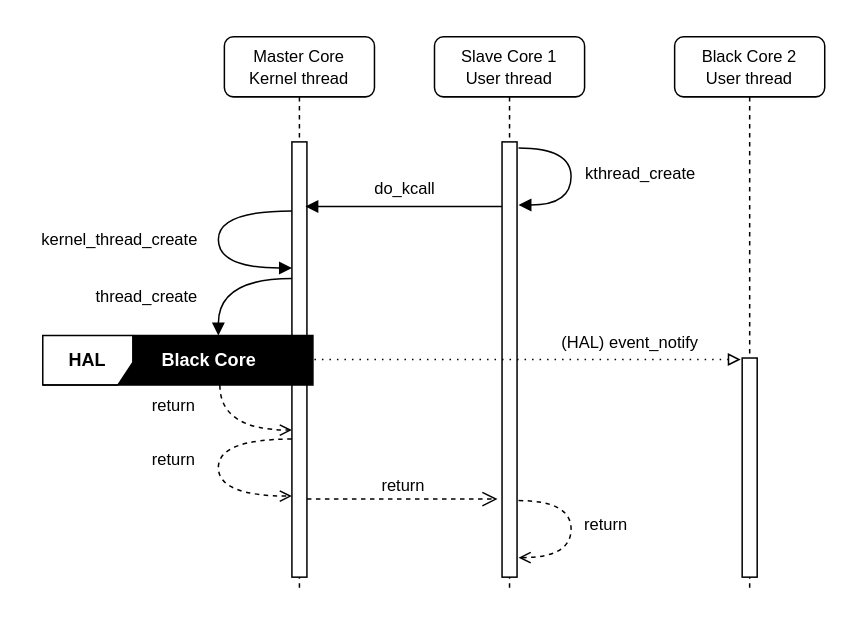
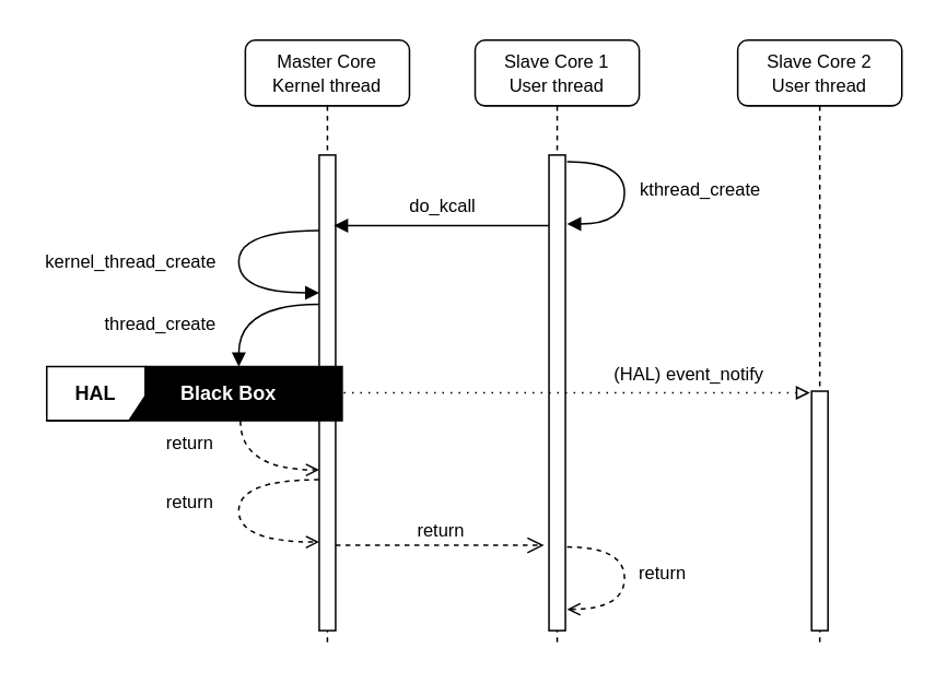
  <mxCell id="0" />
  <mxCell id="1" parent="0" />
  <mxCell id="2" value="" style="group" vertex="1" connectable="0" parent="1"><mxGeometry x="20" y="20" width="535" height="375" as="geometry" /></mxCell>
  <mxCell id="3" value="" style="rounded=0;whiteSpace=wrap;html=1;strokeColor=none;fillColor=none;" parent="2" vertex="1"><mxGeometry width="535" height="375" as="geometry" /></mxCell>
  <mxCell id="4" value="&lt;font style=&quot;font-size: 11px&quot;&gt;Master Core&lt;br&gt;Kernel thread&lt;/font&gt;" style="shape=umlLifeline;perimeter=lifelinePerimeter;whiteSpace=wrap;html=1;container=1;collapsible=0;recursiveResize=0;outlineConnect=0;rounded=1;shadow=0;comic=0;labelBackgroundColor=none;strokeColor=#000000;strokeWidth=1;fillColor=#FFFFFF;fontFamily=Arial;fontSize=12;fontColor=#000000;align=center;" parent="2" vertex="1"><mxGeometry x="129" y="4" width="100" height="370" as="geometry" /></mxCell>
  <mxCell id="5" value="" style="html=1;points=[];perimeter=orthogonalPerimeter;rounded=0;shadow=0;comic=0;labelBackgroundColor=none;strokeColor=#000000;strokeWidth=1;fillColor=#FFFFFF;fontFamily=Verdana;fontSize=12;fontColor=#000000;align=center;" parent="4" vertex="1"><mxGeometry x="45" y="70" width="10" height="290" as="geometry" /></mxCell>
  <mxCell id="6" value="&lt;font face=&quot;Arial&quot; style=&quot;font-size: 11px&quot;&gt;Slave Core 1&lt;br&gt;User thread&lt;/font&gt;" style="shape=umlLifeline;perimeter=lifelinePerimeter;whiteSpace=wrap;html=1;container=1;collapsible=0;recursiveResize=0;outlineConnect=0;rounded=1;shadow=0;comic=0;labelBackgroundColor=none;strokeColor=#000000;strokeWidth=1;fillColor=#FFFFFF;fontFamily=Verdana;fontSize=12;fontColor=#000000;align=center;" parent="2" vertex="1"><mxGeometry x="269" y="4" width="100" height="370" as="geometry" /></mxCell>
  <mxCell id="7" value="" style="html=1;points=[];perimeter=orthogonalPerimeter;rounded=0;shadow=0;comic=0;labelBackgroundColor=none;strokeColor=#000000;strokeWidth=1;fillColor=#FFFFFF;fontFamily=Verdana;fontSize=12;fontColor=#000000;align=center;" parent="6" vertex="1"><mxGeometry x="45" y="70" width="10" height="290" as="geometry" /></mxCell>
- <mxCell id="8" value="&lt;font face=&quot;Arial&quot; style=&quot;font-size: 11px&quot;&gt;Black Core 2&lt;br&gt;User thread&lt;/font&gt;" style="shape=umlLifeline;perimeter=lifelinePerimeter;whiteSpace=wrap;html=1;container=1;collapsible=0;recursiveResize=0;outlineConnect=0;rounded=1;shadow=0;comic=0;labelBackgroundColor=none;strokeColor=#000000;strokeWidth=1;fillColor=#FFFFFF;fontFamily=Verdana;fontSize=12;fontColor=#000000;align=center;" parent="2" vertex="1"><mxGeometry x="429" y="4" width="100" height="370" as="geometry" /></mxCell>
+ <mxCell id="8" value="&lt;font face=&quot;Arial&quot; style=&quot;font-size: 11px&quot;&gt;Slave Core 2&lt;br&gt;User thread&lt;/font&gt;" style="shape=umlLifeline;perimeter=lifelinePerimeter;whiteSpace=wrap;html=1;container=1;collapsible=0;recursiveResize=0;outlineConnect=0;rounded=1;shadow=0;comic=0;labelBackgroundColor=none;strokeColor=#000000;strokeWidth=1;fillColor=#FFFFFF;fontFamily=Verdana;fontSize=12;fontColor=#000000;align=center;" parent="2" vertex="1"><mxGeometry x="429" y="4" width="100" height="370" as="geometry" /></mxCell>
  <mxCell id="9" value="" style="html=1;points=[];perimeter=orthogonalPerimeter;rounded=0;shadow=0;comic=0;labelBackgroundColor=none;strokeColor=#000000;strokeWidth=1;fillColor=#FFFFFF;fontFamily=Verdana;fontSize=12;fontColor=#000000;align=center;" parent="8" vertex="1"><mxGeometry x="45" y="214" width="10" height="146" as="geometry" /></mxCell>
  <mxCell id="10" value="&lt;font face=&quot;Arial&quot; style=&quot;font-size: 11px&quot;&gt;return&lt;/font&gt;" style="html=1;verticalAlign=bottom;endArrow=open;dashed=1;endSize=8;labelBackgroundColor=none;fontFamily=Verdana;fontSize=12;edgeStyle=elbowEdgeStyle;elbow=vertical;entryX=-0.3;entryY=0.957;entryDx=0;entryDy=0;entryPerimeter=0;" parent="2" edge="1"><mxGeometry relative="1" as="geometry"><mxPoint x="311" y="312" as="targetPoint" /><Array as="points"><mxPoint x="184" y="312" /><mxPoint x="204" y="312" /></Array><mxPoint x="184" y="312" as="sourcePoint" /></mxGeometry></mxCell>
  <mxCell id="11" value="&lt;font face=&quot;Arial&quot; style=&quot;font-size: 11px&quot;&gt;(HAL) event_notify&lt;/font&gt;" style="html=1;verticalAlign=bottom;endArrow=block;entryX=-0.1;entryY=0.35;labelBackgroundColor=none;fontFamily=Verdana;fontSize=12;entryDx=0;entryDy=0;entryPerimeter=0;dashed=1;dashPattern=1 4;endFill=0;" parent="2" edge="1"><mxGeometry x="0.488" y="2" relative="1" as="geometry"><mxPoint x="184" y="219" as="sourcePoint" /><mxPoint x="473" y="219" as="targetPoint" /><mxPoint as="offset" /></mxGeometry></mxCell>
  <mxCell id="12" value="&lt;font face=&quot;Arial&quot; style=&quot;font-size: 11px&quot;&gt;do_kcall&lt;/font&gt;" style="html=1;verticalAlign=bottom;endArrow=block;entryX=0.935;entryY=0.048;labelBackgroundColor=none;fontFamily=Verdana;fontSize=12;edgeStyle=elbowEdgeStyle;elbow=vertical;entryDx=0;entryDy=0;entryPerimeter=0;" parent="2" edge="1"><mxGeometry x="-0.008" y="-3" relative="1" as="geometry"><mxPoint x="314" y="117" as="sourcePoint" /><mxPoint x="183" y="117" as="targetPoint" /><mxPoint as="offset" /></mxGeometry></mxCell>
  <mxCell id="13" value="&lt;font face=&quot;Arial&quot; style=&quot;font-size: 11px&quot;&gt;kernel_thread_create&lt;/font&gt;" style="html=1;verticalAlign=bottom;endArrow=block;labelBackgroundColor=none;fontFamily=Verdana;fontSize=12;elbow=vertical;edgeStyle=orthogonalEdgeStyle;curved=1;" parent="2" edge="1"><mxGeometry x="0.279" y="67" relative="1" as="geometry"><mxPoint x="174" y="120" as="sourcePoint" /><mxPoint x="174" y="158" as="targetPoint" /><Array as="points"><mxPoint x="125" y="120" /><mxPoint x="125" y="158" /></Array><mxPoint x="-66" y="57" as="offset" /></mxGeometry></mxCell>
  <mxCell id="14" value="&lt;font face=&quot;Arial&quot; style=&quot;font-size: 11px&quot;&gt;thread_create&lt;/font&gt;" style="html=1;verticalAlign=bottom;endArrow=block;labelBackgroundColor=none;fontFamily=Verdana;fontSize=12;elbow=vertical;edgeStyle=orthogonalEdgeStyle;curved=1;" parent="2" target="20" edge="1"><mxGeometry x="0.61" y="-48" relative="1" as="geometry"><mxPoint x="174" y="165" as="sourcePoint" /><mxPoint x="174" y="203" as="targetPoint" /><Array as="points"><mxPoint x="125" y="165" /></Array><mxPoint as="offset" /></mxGeometry></mxCell>
  <mxCell id="15" value="&lt;font face=&quot;Arial&quot; style=&quot;font-size: 11px&quot;&gt;return&lt;/font&gt;" style="html=1;verticalAlign=bottom;endArrow=open;labelBackgroundColor=none;fontFamily=Verdana;fontSize=12;elbow=vertical;edgeStyle=orthogonalEdgeStyle;curved=1;dashed=1;endFill=0;" parent="2" source="20" edge="1"><mxGeometry x="-0.411" y="-31" relative="1" as="geometry"><mxPoint x="174" y="295" as="sourcePoint" /><mxPoint x="174" y="266" as="targetPoint" /><Array as="points"><mxPoint x="126" y="266" /><mxPoint x="174" y="266" /></Array><mxPoint as="offset" /></mxGeometry></mxCell>
  <mxCell id="16" value="&lt;font face=&quot;Arial&quot; style=&quot;font-size: 11px&quot;&gt;return&lt;/font&gt;" style="html=1;verticalAlign=bottom;endArrow=open;labelBackgroundColor=none;fontFamily=Verdana;fontSize=12;elbow=vertical;edgeStyle=orthogonalEdgeStyle;curved=1;dashed=1;endFill=0;" parent="2" edge="1"><mxGeometry x="0.279" y="34" relative="1" as="geometry"><mxPoint x="174" y="272" as="sourcePoint" /><mxPoint x="174" y="310" as="targetPoint" /><Array as="points"><mxPoint x="125" y="272" /><mxPoint x="125" y="310" /></Array><mxPoint x="-30" y="19" as="offset" /></mxGeometry></mxCell>
  <mxCell id="17" value="&lt;font face=&quot;Arial&quot; style=&quot;font-size: 11px&quot;&gt;kthread_create&lt;/font&gt;" style="html=1;verticalAlign=bottom;endArrow=block;labelBackgroundColor=none;fontFamily=Verdana;fontSize=12;elbow=vertical;edgeStyle=orthogonalEdgeStyle;curved=1;" parent="2" edge="1"><mxGeometry x="0.352" y="-48" relative="1" as="geometry"><mxPoint x="325" y="78" as="sourcePoint" /><mxPoint x="325" y="116" as="targetPoint" /><Array as="points"><mxPoint x="360" y="78" /><mxPoint x="360" y="116" /></Array><mxPoint x="46" y="36" as="offset" /></mxGeometry></mxCell>
  <mxCell id="18" value="&lt;font face=&quot;Arial&quot; style=&quot;font-size: 11px&quot;&gt;return&lt;/font&gt;" style="html=1;verticalAlign=bottom;endArrow=open;labelBackgroundColor=none;fontFamily=Verdana;fontSize=12;elbow=vertical;edgeStyle=orthogonalEdgeStyle;curved=1;dashed=1;endFill=0;" parent="2" edge="1"><mxGeometry x="0.351" y="-26" relative="1" as="geometry"><mxPoint x="325" y="313" as="sourcePoint" /><mxPoint x="325" y="351" as="targetPoint" /><Array as="points"><mxPoint x="360" y="313" /><mxPoint x="360" y="351" /></Array><mxPoint x="23" y="13" as="offset" /></mxGeometry></mxCell>
  <mxCell id="19" value="" style="rounded=0;whiteSpace=wrap;html=1;fillColor=#000000;strokeColor=none;" vertex="1" parent="2"><mxGeometry x="8" y="203" width="180" height="33" as="geometry" /></mxCell>
  <mxCell id="20" value="&lt;font face=&quot;Arial&quot; style=&quot;font-size: 12px&quot;&gt;HAL&lt;/font&gt;" style="shape=umlFrame;whiteSpace=wrap;html=1;strokeColor=#000000;width=60;height=33;fontStyle=1" parent="2" vertex="1"><mxGeometry x="8" y="203" width="180" height="33" as="geometry" /></mxCell>
- <mxCell id="21" value="&lt;font color=&quot;#ffffff&quot; face=&quot;Arial&quot;&gt;Black Core&lt;/font&gt;" style="text;html=1;strokeColor=none;fillColor=none;align=center;verticalAlign=middle;whiteSpace=wrap;rounded=0;fontStyle=1" vertex="1" parent="2"><mxGeometry x="79" y="209.5" width="80" height="20" as="geometry" /></mxCell>
+ <mxCell id="21" value="&lt;font color=&quot;#ffffff&quot; face=&quot;Arial&quot;&gt;Black Box&lt;/font&gt;" style="text;html=1;strokeColor=none;fillColor=none;align=center;verticalAlign=middle;whiteSpace=wrap;rounded=0;fontStyle=1" vertex="1" parent="2"><mxGeometry x="79" y="209.5" width="80" height="20" as="geometry" /></mxCell>
